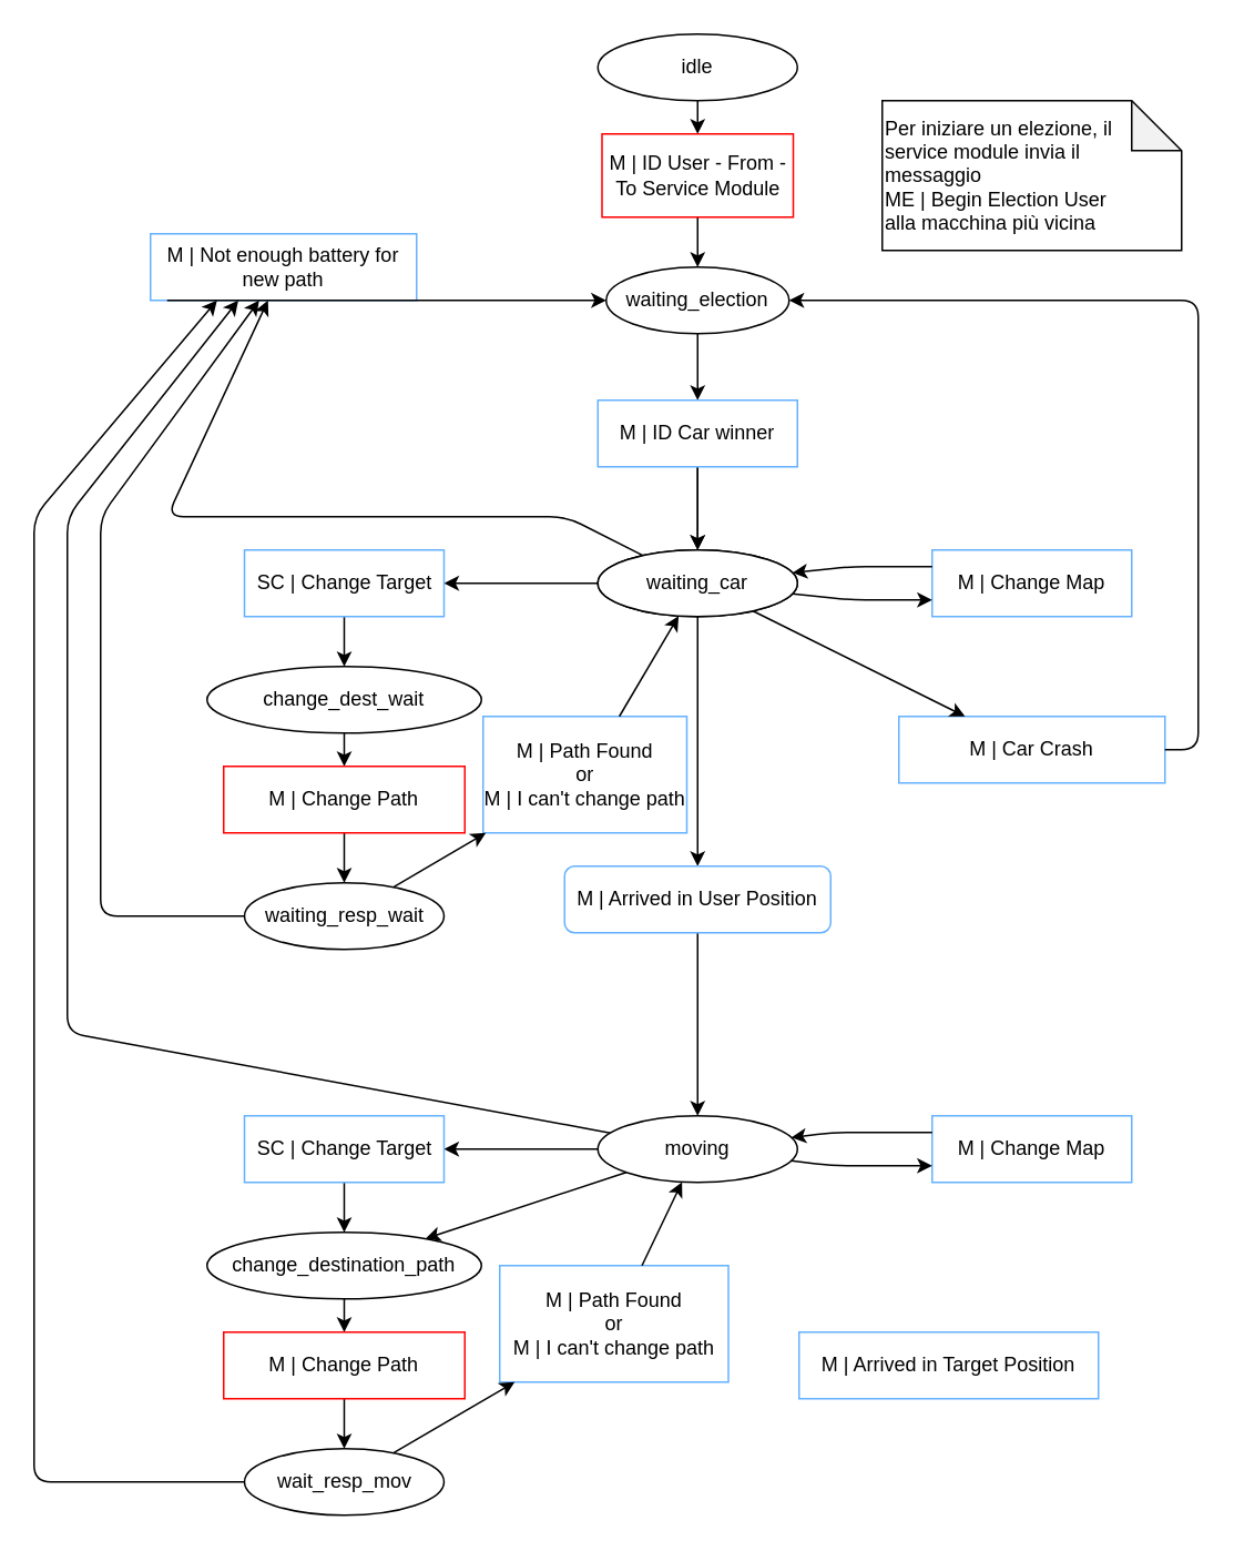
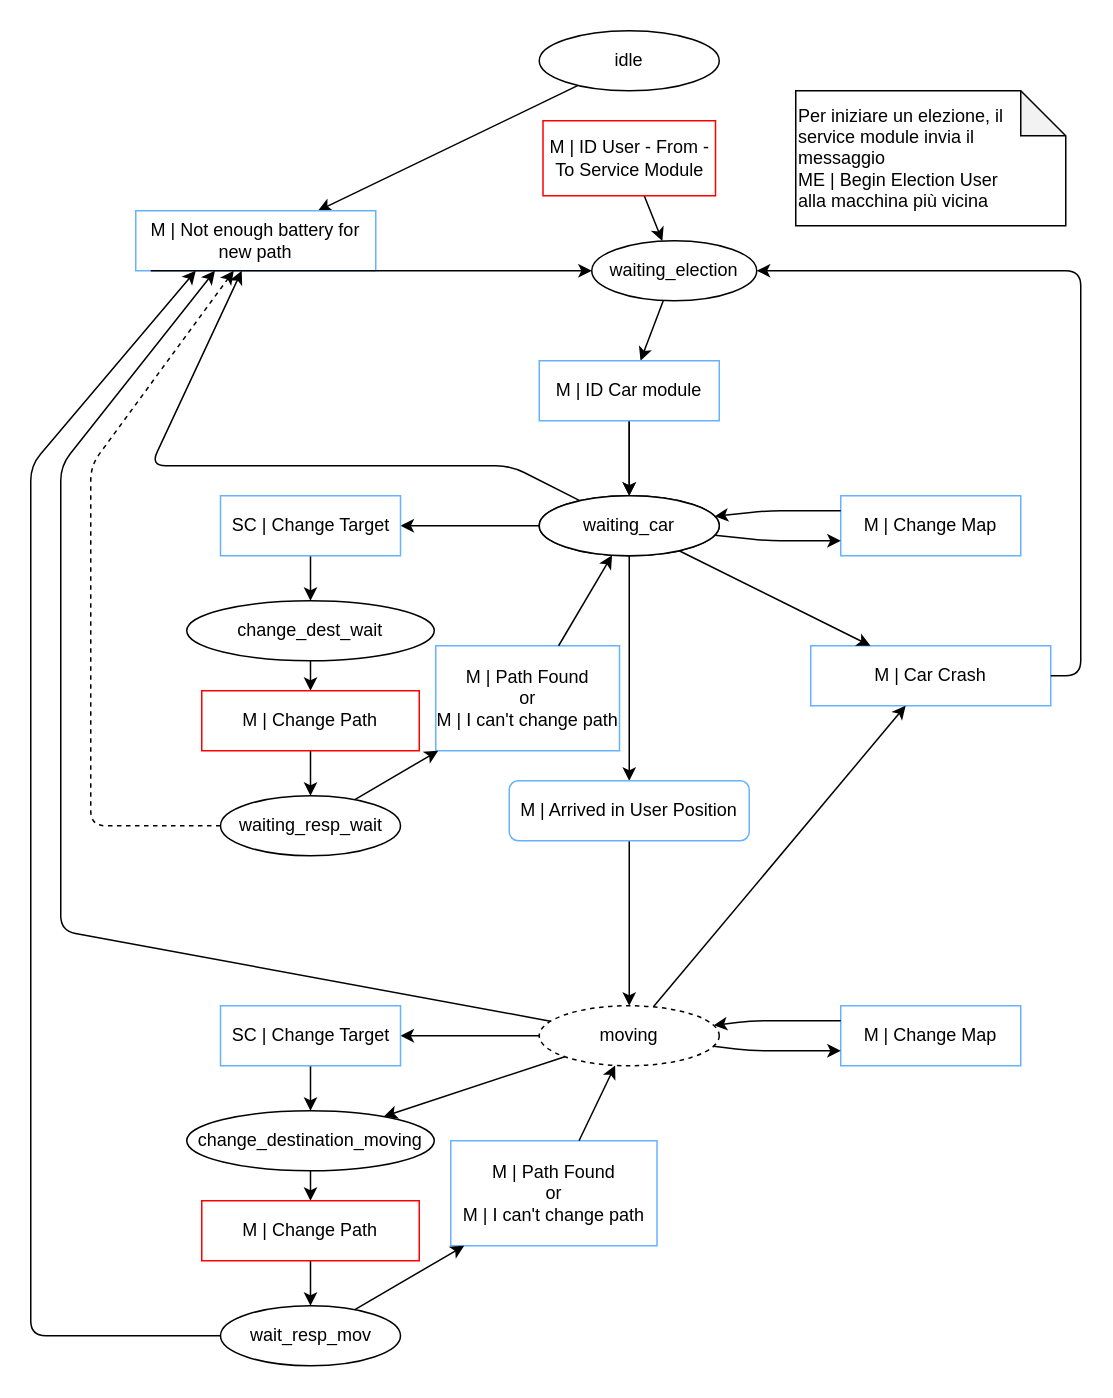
  <mxCell id="0" />
  <mxCell id="1" parent="0" />
  <mxCell id="2" value="idle" style="ellipse;whiteSpace=wrap;html=1;" parent="1" vertex="1"><mxGeometry x="359" y="20" width="120" height="40" as="geometry" /></mxCell>
  <mxCell id="3" value="" style="endArrow=classic;html=1;" parent="1" source="9" target="5" edge="1"><mxGeometry width="50" height="50" relative="1" as="geometry"><mxPoint x="203" y="390" as="sourcePoint" /><mxPoint x="417.5" y="50" as="targetPoint" /></mxGeometry></mxCell>
- <mxCell id="4" value="" style="endArrow=classic;html=1;" parent="1" source="2" target="9" edge="1"><mxGeometry width="50" height="50" relative="1" as="geometry"><mxPoint x="200" y="270" as="sourcePoint" /><mxPoint x="215.935" y="370" as="targetPoint" /></mxGeometry></mxCell>
- <mxCell id="5" value="waiting_election" style="ellipse;whiteSpace=wrap;html=1;" parent="1" vertex="1"><mxGeometry x="364" y="160" width="110" height="40" as="geometry" /></mxCell>
+ <mxCell id="4" value="" style="endArrow=classic;html=1;" parent="1" source="2" target="26" edge="1"><mxGeometry width="50" height="50" relative="1" as="geometry"><mxPoint x="200" y="270" as="sourcePoint" /><mxPoint x="215.935" y="370" as="targetPoint" /></mxGeometry></mxCell>
+ <mxCell id="5" value="waiting_election" style="ellipse;whiteSpace=wrap;html=1;" parent="1" vertex="1"><mxGeometry x="394" y="160" width="110" height="40" as="geometry" /></mxCell>
  <mxCell id="6" value="waiting_car" style="ellipse;whiteSpace=wrap;html=1;" parent="1" vertex="1"><mxGeometry x="359" y="330" width="120" height="40" as="geometry" /></mxCell>
  <mxCell id="7" value="" style="endArrow=classic;html=1;" parent="1" source="27" target="6" edge="1"><mxGeometry width="50" height="50" relative="1" as="geometry"><mxPoint x="565" y="587.5" as="sourcePoint" /><mxPoint x="760" y="470" as="targetPoint" /></mxGeometry></mxCell>
  <mxCell id="8" value="" style="endArrow=classic;html=1;" parent="1" source="5" target="27" edge="1"><mxGeometry width="50" height="50" relative="1" as="geometry"><mxPoint x="547.45" y="505.569" as="sourcePoint" /><mxPoint x="525.432" y="565" as="targetPoint" /></mxGeometry></mxCell>
  <mxCell id="9" value="M | ID User - From - To Service Module" style="rounded=0;whiteSpace=wrap;html=1;fillColor=none;strokeColor=#FF0000;" parent="1" vertex="1"><mxGeometry x="361.5" y="80" width="115" height="50" as="geometry" /></mxCell>
- <mxCell id="10" value="moving" style="ellipse;whiteSpace=wrap;html=1;strokeColor=#000000;fillColor=#ffffff;" parent="1" vertex="1"><mxGeometry x="359" y="670" width="120" height="40" as="geometry" /></mxCell>
+ <mxCell id="10" value="moving" style="ellipse;whiteSpace=wrap;html=1;strokeColor=#000000;fillColor=#ffffff;dashed=1;" parent="1" vertex="1"><mxGeometry x="359" y="670" width="120" height="40" as="geometry" /></mxCell>
  <mxCell id="11" value="" style="endArrow=classic;html=1;" parent="1" source="19" target="10" edge="1"><mxGeometry width="50" height="50" relative="1" as="geometry"><mxPoint x="630" y="800" as="sourcePoint" /><mxPoint x="680" y="750" as="targetPoint" /></mxGeometry></mxCell>
  <mxCell id="12" value="" style="endArrow=classic;html=1;" parent="1" source="6" target="19" edge="1"><mxGeometry width="50" height="50" relative="1" as="geometry"><mxPoint x="520" y="740" as="sourcePoint" /><mxPoint x="520" y="820" as="targetPoint" /></mxGeometry></mxCell>
  <mxCell id="13" value="" style="endArrow=classic;html=1;" parent="1" source="18" target="14" edge="1"><mxGeometry width="50" height="50" relative="1" as="geometry"><mxPoint x="305" y="770" as="sourcePoint" /><mxPoint x="185" y="810" as="targetPoint" /></mxGeometry></mxCell>
  <mxCell id="14" value="change_dest_wait" style="ellipse;whiteSpace=wrap;html=1;strokeColor=#000000;fillColor=#ffffff;" parent="1" vertex="1"><mxGeometry x="124" y="400" width="165" height="40" as="geometry" /></mxCell>
  <mxCell id="15" value="" style="endArrow=classic;html=1;" parent="1" source="6" target="18" edge="1"><mxGeometry width="50" height="50" relative="1" as="geometry"><mxPoint x="470.943" y="713.03" as="sourcePoint" /><mxPoint x="208.961" y="836.879" as="targetPoint" /></mxGeometry></mxCell>
  <mxCell id="16" value="" style="endArrow=classic;html=1;" parent="1" source="10" target="46" edge="1"><mxGeometry width="50" height="50" relative="1" as="geometry"><mxPoint x="520" y="900" as="sourcePoint" /><mxPoint x="520" y="1000" as="targetPoint" /></mxGeometry></mxCell>
- <mxCell id="17" value="M | Arrived in Target Position" style="rounded=0;whiteSpace=wrap;html=1;strokeColor=#66B2FF;fillColor=none;" parent="1" vertex="1"><mxGeometry x="480" y="800" width="180" height="40" as="geometry" /></mxCell>
  <mxCell id="18" value="SC | Change Target" style="rounded=0;whiteSpace=wrap;html=1;strokeColor=#66B2FF;fillColor=none;" parent="1" vertex="1"><mxGeometry x="146.5" y="330" width="120" height="40" as="geometry" /></mxCell>
  <mxCell id="19" value="M | Arrived in User Position" style="whiteSpace=wrap;html=1;strokeColor=#66B2FF;fillColor=none;rounded=1;" parent="1" vertex="1"><mxGeometry x="339" y="520" width="160" height="40" as="geometry" /></mxCell>
  <mxCell id="20" value="" style="endArrow=classic;html=1;" parent="1" source="24" target="22" edge="1"><mxGeometry width="50" height="50" relative="1" as="geometry"><mxPoint x="-205" y="787.5" as="sourcePoint" /><mxPoint x="-285" y="790" as="targetPoint" /></mxGeometry></mxCell>
  <mxCell id="21" value="" style="endArrow=classic;html=1;" parent="1" source="14" target="24" edge="1"><mxGeometry width="50" height="50" relative="1" as="geometry"><mxPoint x="-45" y="785" as="sourcePoint" /><mxPoint x="-95" y="782.077" as="targetPoint" /></mxGeometry></mxCell>
  <mxCell id="22" value="waiting_resp_wait" style="ellipse;whiteSpace=wrap;html=1;strokeColor=#000000;" parent="1" vertex="1"><mxGeometry x="146.5" y="530" width="120" height="40" as="geometry" /></mxCell>
  <mxCell id="23" value="" style="endArrow=classic;html=1;" parent="1" source="27" target="6" edge="1"><mxGeometry width="50" height="50" relative="1" as="geometry"><mxPoint x="-140" y="720" as="sourcePoint" /><mxPoint x="-90" y="670" as="targetPoint" /><Array as="points" /></mxGeometry></mxCell>
  <mxCell id="24" value="M | Change Path" style="rounded=0;whiteSpace=wrap;html=1;fillColor=none;strokeColor=#FF0000;" parent="1" vertex="1"><mxGeometry x="134" y="460" width="145" height="40" as="geometry" /></mxCell>
  <mxCell id="25" value="M | Path Found&lt;br&gt;or&lt;br&gt;M | I can't change path" style="rounded=0;whiteSpace=wrap;html=1;strokeColor=#66B2FF;fillColor=none;" parent="1" vertex="1"><mxGeometry x="290" y="430" width="122.5" height="70" as="geometry" /></mxCell>
  <mxCell id="26" value="M | Not enough battery for new path" style="rounded=0;whiteSpace=wrap;html=1;strokeColor=#66B2FF;fillColor=none;" parent="1" vertex="1"><mxGeometry x="90" y="140" width="160" height="40" as="geometry" /></mxCell>
- <mxCell id="27" value="M | ID Car winner" style="rounded=0;whiteSpace=wrap;html=1;strokeColor=#66B2FF;fillColor=none;" parent="1" vertex="1"><mxGeometry x="359" y="240" width="120" height="40" as="geometry" /></mxCell>
+ <mxCell id="27" value="M | ID Car module" style="rounded=0;whiteSpace=wrap;html=1;strokeColor=#66B2FF;fillColor=none;" parent="1" vertex="1"><mxGeometry x="359" y="240" width="120" height="40" as="geometry" /></mxCell>
  <mxCell id="28" value="" style="endArrow=classic;html=1;" parent="1" source="25" target="6" edge="1"><mxGeometry width="50" height="50" relative="1" as="geometry"><mxPoint x="-40" y="716.916" as="sourcePoint" /><mxPoint x="701.684" y="596.911" as="targetPoint" /><Array as="points" /></mxGeometry></mxCell>
  <mxCell id="29" value="" style="endArrow=classic;html=1;" parent="1" source="6" target="26" edge="1"><mxGeometry width="50" height="50" relative="1" as="geometry"><mxPoint x="530" y="820" as="sourcePoint" /><mxPoint x="580" y="770" as="targetPoint" /><Array as="points"><mxPoint x="340" y="310" /><mxPoint x="100" y="310" /></Array></mxGeometry></mxCell>
  <mxCell id="30" value="" style="endArrow=classic;html=1;" parent="1" source="22" target="25" edge="1"><mxGeometry width="50" height="50" relative="1" as="geometry"><mxPoint x="-70" y="740" as="sourcePoint" /><mxPoint y="690" as="targetPoint" x="-20" /></mxGeometry></mxCell>
  <mxCell id="31" value="M | Change Map" style="rounded=0;whiteSpace=wrap;html=1;strokeColor=#66B2FF;fillColor=none;" parent="1" vertex="1"><mxGeometry x="560" y="670" width="120" height="40" as="geometry" /></mxCell>
  <mxCell id="32" value="M | Change Map" style="rounded=0;whiteSpace=wrap;html=1;strokeColor=#66B2FF;fillColor=none;" parent="1" vertex="1"><mxGeometry x="560" y="330" width="120" height="40" as="geometry" /></mxCell>
  <mxCell id="33" value="M | Car Crash" style="rounded=0;whiteSpace=wrap;html=1;strokeColor=#66B2FF;fillColor=none;" parent="1" vertex="1"><mxGeometry x="540" y="430" width="160" height="40" as="geometry" /></mxCell>
  <mxCell id="34" value="" style="endArrow=classic;html=1;" parent="1" source="33" target="5" edge="1"><mxGeometry width="50" height="50" relative="1" as="geometry"><mxPoint x="550" y="660" as="sourcePoint" /><mxPoint x="600" y="610" as="targetPoint" /><Array as="points"><mxPoint x="720" y="450" /><mxPoint x="720" y="180" /></Array></mxGeometry></mxCell>
  <mxCell id="35" value="" style="endArrow=classic;html=1;entryX=0.33;entryY=1;entryDx=0;entryDy=0;entryPerimeter=0;" parent="1" source="10" target="26" edge="1"><mxGeometry width="50" height="50" relative="1" as="geometry"><mxPoint x="190" y="900" as="sourcePoint" /><mxPoint x="73" y="273" as="targetPoint" /><Array as="points"><mxPoint x="40" y="620" /><mxPoint x="40" y="310" /></Array></mxGeometry></mxCell>
  <mxCell id="36" value="" style="endArrow=classic;html=1;entryX=0.25;entryY=1;entryDx=0;entryDy=0;" parent="1" source="51" target="26" edge="1"><mxGeometry width="50" height="50" relative="1" as="geometry"><mxPoint x="146.5" y="940" as="sourcePoint" /><mxPoint x="60" y="820" as="targetPoint" /><Array as="points"><mxPoint x="20" y="890" /><mxPoint x="20" y="310" /></Array></mxGeometry></mxCell>
- <mxCell id="37" value="" style="endArrow=classic;html=1;" parent="1" source="22" target="26" edge="1"><mxGeometry width="50" height="50" relative="1" as="geometry"><mxPoint x="260" y="590" as="sourcePoint" /><mxPoint x="310" y="540" as="targetPoint" /><Array as="points"><mxPoint x="60" y="550" /><mxPoint x="60" y="310" /></Array></mxGeometry></mxCell>
+ <mxCell id="37" value="" style="endArrow=classic;html=1;dashed=1;" parent="1" source="22" target="26" edge="1"><mxGeometry width="50" height="50" relative="1" as="geometry"><mxPoint x="260" y="590" as="sourcePoint" /><mxPoint x="310" y="540" as="targetPoint" /><Array as="points"><mxPoint x="60" y="550" /><mxPoint x="60" y="310" /></Array></mxGeometry></mxCell>
  <mxCell id="38" value="" style="endArrow=classic;html=1;entryX=0;entryY=0.75;entryDx=0;entryDy=0;" parent="1" source="6" target="32" edge="1"><mxGeometry width="50" height="50" relative="1" as="geometry"><mxPoint x="540" y="750" as="sourcePoint" /><mxPoint x="590" y="700" as="targetPoint" /><Array as="points"><mxPoint x="510" y="360" /></Array></mxGeometry></mxCell>
+ <mxCell id="39" value="" style="endArrow=classic;html=1;" parent="1" source="10" target="33" edge="1"><mxGeometry width="50" height="50" relative="1" as="geometry"><mxPoint x="560" y="750" as="sourcePoint" /><mxPoint x="610" y="700" as="targetPoint" /></mxGeometry></mxCell>
  <mxCell id="40" value="" style="endArrow=classic;html=1;" parent="1" source="6" target="33" edge="1"><mxGeometry width="50" height="50" relative="1" as="geometry"><mxPoint x="510" y="770" as="sourcePoint" /><mxPoint x="560" y="720" as="targetPoint" /></mxGeometry></mxCell>
  <mxCell id="41" value="" style="endArrow=classic;html=1;exitX=0;exitY=0.25;exitDx=0;exitDy=0;" parent="1" source="32" target="6" edge="1"><mxGeometry width="50" height="50" relative="1" as="geometry"><mxPoint x="710" y="430" as="sourcePoint" /><mxPoint x="680" y="420" as="targetPoint" /><Array as="points"><mxPoint x="510" y="340" /></Array></mxGeometry></mxCell>
  <mxCell id="42" value="" style="endArrow=classic;html=1;entryX=0;entryY=0.75;entryDx=0;entryDy=0;" parent="1" source="10" target="31" edge="1"><mxGeometry width="50" height="50" relative="1" as="geometry"><mxPoint x="510" y="750" as="sourcePoint" /><mxPoint x="610" y="720" as="targetPoint" /><Array as="points"><mxPoint x="500" y="700" /></Array></mxGeometry></mxCell>
  <mxCell id="43" value="" style="endArrow=classic;html=1;exitX=0;exitY=0.25;exitDx=0;exitDy=0;" parent="1" source="31" target="10" edge="1"><mxGeometry width="50" height="50" relative="1" as="geometry"><mxPoint x="600" y="710" as="sourcePoint" /><mxPoint x="520" y="650" as="targetPoint" /><Array as="points"><mxPoint x="500" y="680" /></Array></mxGeometry></mxCell>
  <mxCell id="44" value="" style="endArrow=classic;html=1;" parent="1" source="26" target="5" edge="1"><mxGeometry width="50" height="50" relative="1" as="geometry"><mxPoint x="240" y="260" as="sourcePoint" /><mxPoint x="290" y="210" as="targetPoint" /><Array as="points"><mxPoint x="100" y="180" /></Array></mxGeometry></mxCell>
  <mxCell id="45" value="" style="endArrow=classic;html=1;" parent="1" source="48" target="46" edge="1"><mxGeometry width="50" height="50" relative="1" as="geometry"><mxPoint x="305" y="1110" as="sourcePoint" /><mxPoint x="185" y="1150" as="targetPoint" /></mxGeometry></mxCell>
- <mxCell id="46" value="change_destination_path" style="ellipse;whiteSpace=wrap;html=1;strokeColor=#000000;fillColor=#ffffff;" parent="1" vertex="1"><mxGeometry x="124" y="740" width="165" height="40" as="geometry" /></mxCell>
+ <mxCell id="46" value="change_destination_moving" style="ellipse;whiteSpace=wrap;html=1;strokeColor=#000000;fillColor=#ffffff;" parent="1" vertex="1"><mxGeometry x="124" y="740" width="165" height="40" as="geometry" /></mxCell>
  <mxCell id="47" value="" style="endArrow=classic;html=1;" parent="1" source="10" target="48" edge="1"><mxGeometry width="50" height="50" relative="1" as="geometry"><mxPoint x="359.565" y="682.737" as="sourcePoint" /><mxPoint x="208.961" y="1176.879" as="targetPoint" /></mxGeometry></mxCell>
  <mxCell id="48" value="SC | Change Target" style="rounded=0;whiteSpace=wrap;html=1;strokeColor=#66B2FF;fillColor=none;" parent="1" vertex="1"><mxGeometry x="146.5" y="670" width="120" height="40" as="geometry" /></mxCell>
  <mxCell id="49" value="" style="endArrow=classic;html=1;" parent="1" source="52" target="51" edge="1"><mxGeometry width="50" height="50" relative="1" as="geometry"><mxPoint x="-205" y="1127.5" as="sourcePoint" /><mxPoint x="-285" y="1130" as="targetPoint" /></mxGeometry></mxCell>
  <mxCell id="50" value="" style="endArrow=classic;html=1;" parent="1" source="46" target="52" edge="1"><mxGeometry width="50" height="50" relative="1" as="geometry"><mxPoint x="-45" y="1125" as="sourcePoint" /><mxPoint x="-95" y="1122.077" as="targetPoint" /></mxGeometry></mxCell>
  <mxCell id="51" value="wait_resp_mov" style="ellipse;whiteSpace=wrap;html=1;strokeColor=#000000;" parent="1" vertex="1"><mxGeometry x="146.5" y="870" width="120" height="40" as="geometry" /></mxCell>
  <mxCell id="52" value="M | Change Path" style="rounded=0;whiteSpace=wrap;html=1;fillColor=none;strokeColor=#FF0000;" parent="1" vertex="1"><mxGeometry x="134" y="800" width="145" height="40" as="geometry" /></mxCell>
  <mxCell id="53" value="M | Path Found&lt;br&gt;or&lt;br&gt;M | I can't change path" style="rounded=0;whiteSpace=wrap;html=1;strokeColor=#66B2FF;fillColor=none;" parent="1" vertex="1"><mxGeometry x="300" y="760" width="137.5" height="70" as="geometry" /></mxCell>
  <mxCell id="54" value="" style="endArrow=classic;html=1;" parent="1" source="53" target="10" edge="1"><mxGeometry width="50" height="50" relative="1" as="geometry"><mxPoint x="-40" y="1056.916" as="sourcePoint" /><mxPoint x="409.686" y="699.758" as="targetPoint" /><Array as="points" /></mxGeometry></mxCell>
  <mxCell id="55" value="" style="endArrow=classic;html=1;" parent="1" source="51" target="53" edge="1"><mxGeometry width="50" height="50" relative="1" as="geometry"><mxPoint x="-70" y="1080" as="sourcePoint" /><mxPoint y="1030" as="targetPoint" x="-20" /></mxGeometry></mxCell>
  <mxCell id="56" value="waiting_car" style="ellipse;whiteSpace=wrap;html=1;" parent="1" vertex="1"><mxGeometry x="359" y="330" width="120" height="40" as="geometry" /></mxCell>
  <mxCell id="57" value="Per iniziare un elezione, il service module invia il messaggio&amp;nbsp;&lt;br&gt;ME | Begin Election User&lt;br&gt;alla macchina più vicina" style="shape=note;whiteSpace=wrap;html=1;backgroundOutline=1;darkOpacity=0.05;align=left;" vertex="1" parent="1"><mxGeometry x="530" y="60" width="180" height="90" as="geometry" /></mxCell>
